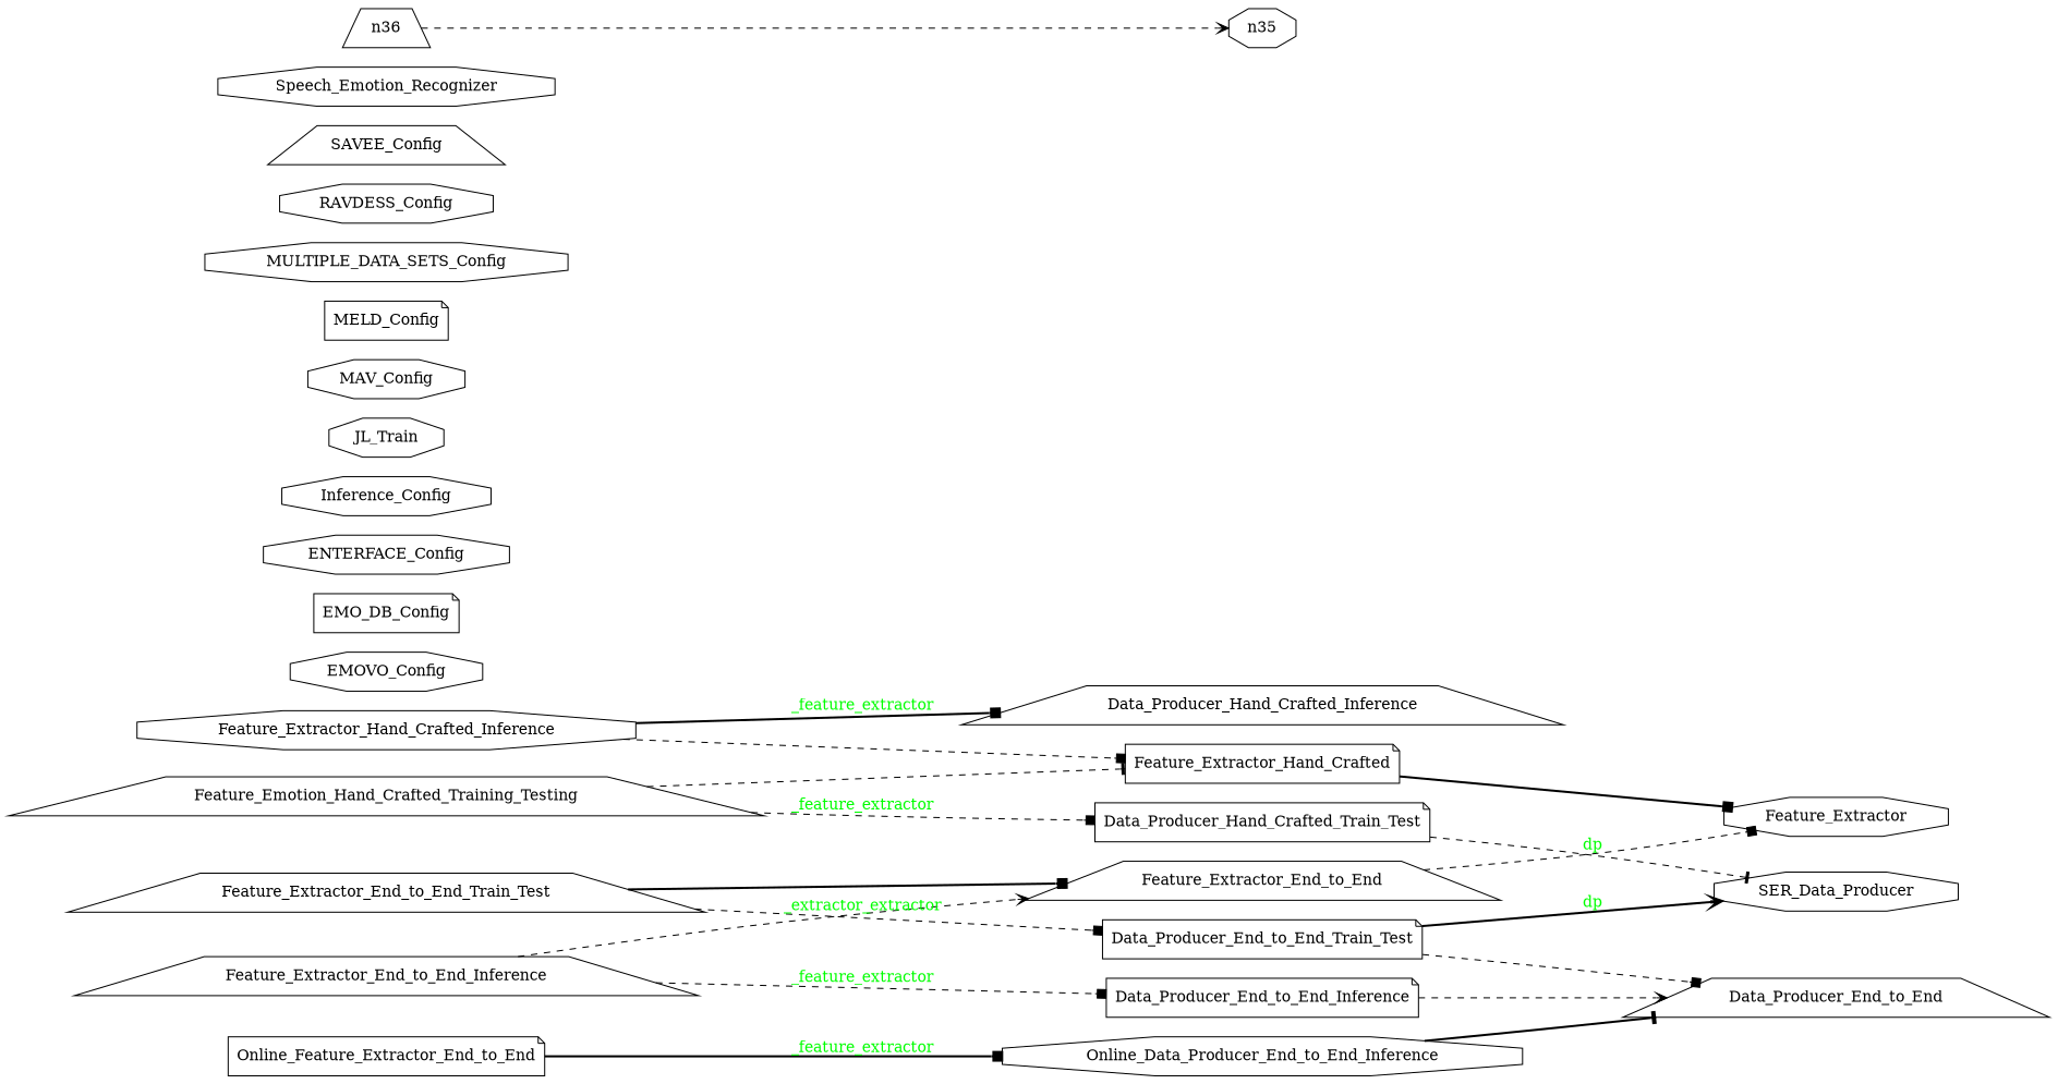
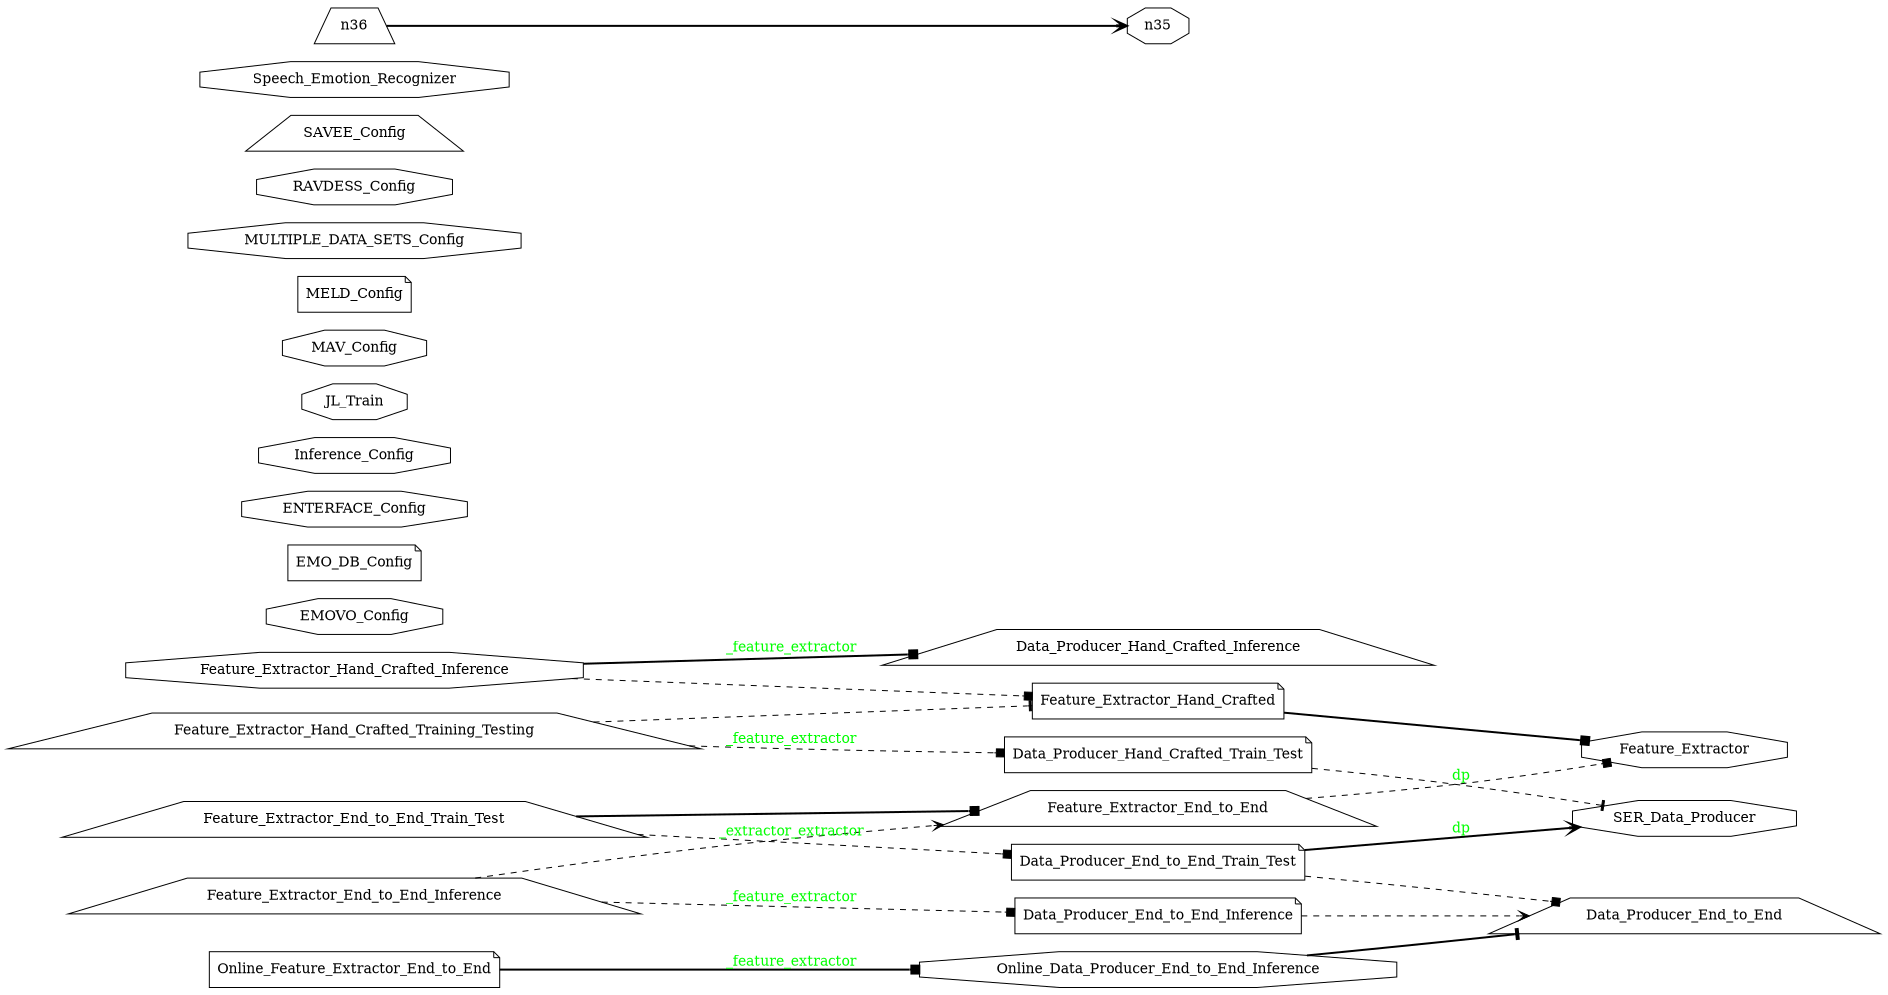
  digraph {
    fontcolor=black
    fontname="Times-Roman"
    fontsize=14
    rankdir=LR
    node [fontcolor=black fontname="Times-Roman" fontsize=14 shape=octagon style=solid]
    edge [arrowhead=box arrowtail=none fontcolor=black fontname="Times-Roman" fontsize=14 style=dashed]
    0 [label=Data_Producer_End_to_End shape=trapezium]
    1 [label=Data_Producer_End_to_End_Inference shape=note]
    2 [label=Data_Producer_End_to_End_Train_Test shape=note]
    25 [label=SER_Data_Producer]
    3 [label=Data_Producer_Hand_Crafted_Inference shape=trapezium]
    4 [label=Data_Producer_Hand_Crafted_Train_Test shape=note]
    5 [label=EMOVO_Config]
    6 [label=EMO_DB_Config shape=note]
    7 [label=ENTERFACE_Config]
    9 [label=Feature_Extractor]
    10 [label=Feature_Extractor_End_to_End shape=trapezium]
    11 [label=Feature_Extractor_End_to_End_Inference shape=trapezium]
    12 [label=Feature_Extractor_End_to_End_Train_Test shape=trapezium]
    13 [label=Feature_Extractor_Hand_Crafted shape=note]
    14 [label=Feature_Extractor_Hand_Crafted_Inference]
-   15 [label=Feature_Emotion_Hand_Crafted_Training_Testing shape=trapezium]
+   15 [label=Feature_Extractor_Hand_Crafted_Training_Testing shape=trapezium]
    16 [label=Inference_Config]
    17 [label=JL_Train]
    18 [label=MAV_Config]
    19 [label=MELD_Config shape=note]
    20 [label=MULTIPLE_DATA_SETS_Config]
    21 [label=Online_Data_Producer_End_to_End_Inference]
    22 [label=Online_Feature_Extractor_End_to_End shape=note]
    23 [label=RAVDESS_Config]
    24 [label=SAVEE_Config shape=trapezium]
    26 [label=Speech_Emotion_Recognizer]
    n35 [support=1 width=0.200000]
    n36 [shape=trapezium support=1 width=0.200000]
    1 -> 0 [arrowhead=vee]
    2 -> 0
    2 -> 25 [arrowhead=vee fontcolor=green label=dp style=bold]
    4 -> 25 [arrowhead=tee fontcolor=green label=dp]
    10 -> 9
    11 -> 1 [fontcolor=green label=_feature_extractor]
    11 -> 10 [arrowhead=vee]
    12 -> 2 [fontcolor=green label=_extractor_extractor]
    12 -> 10 [style=bold]
    13 -> 9 [style=bold]
    14 -> 3 [fontcolor=green label=_feature_extractor style=bold]
    14 -> 13
    15 -> 4 [fontcolor=green label=_feature_extractor]
    15 -> 13 [arrowhead=tee]
    21 -> 0 [arrowhead=tee style=bold]
    22 -> 21 [fontcolor=green label=_feature_extractor style=bold]
-   n36 -> n35 [arrowhead=vee]
+   n36 -> n35 [arrowhead=vee style=bold]
  }
